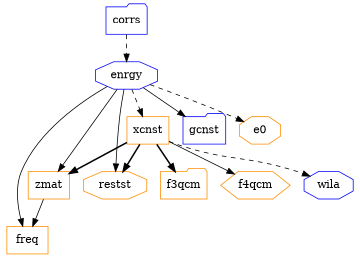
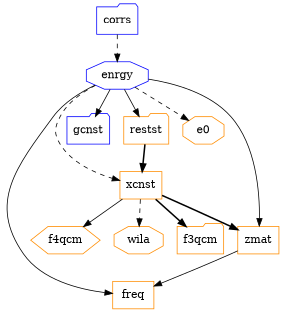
  digraph {
    node [color=darkorange shape=octagon]
    edge [style=solid]
    corrs [color=blue shape=folder]
    enrgy [color=blue]
    freq [shape=box]
    xcnst [shape=box]
    gcnst [color=blue shape=folder]
-   restst
+   restst [shape=folder]
    e0
    zmat [shape=box]
    f3qcm [shape=folder]
    f4qcm [shape=hexagon]
-   wila [color=blue]
+   wila
    corrs -> enrgy [style=dashed]
    enrgy -> freq
    enrgy -> xcnst [style=dashed]
    enrgy -> gcnst
    enrgy -> restst
    enrgy -> e0 [style=dashed]
    enrgy -> zmat
-   xcnst -> restst [style=bold]
+   restst -> xcnst [style=bold]
    xcnst -> zmat [style=bold]
    xcnst -> f3qcm [style=bold]
    xcnst -> f4qcm
    xcnst -> wila [style=dashed]
    zmat -> freq
  }
